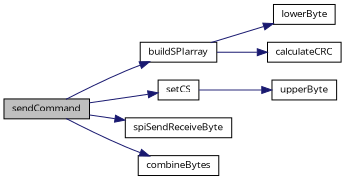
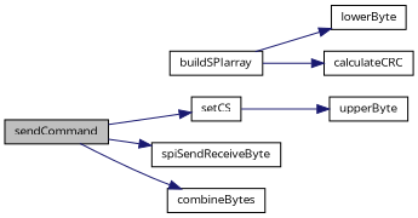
  digraph {
    fontname="Open Sans"
    rankdir=LR
    node [color=black fillcolor=white fontname="Open Sans" fontsize=10 shape=record style=filled]
    edge [color=midnightblue fontname="Open Sans" fontsize=10 labelfontname=Helvetica labelfontsize=10 style=solid]
    n1 [fillcolor=grey75 fontcolor=black height=0.2 label=sendCommand width=0.4]
    n2 [height=0.2 label=buildSPIarray width=0.4]
    n3 [height=0.2 label=setCS width=0.4]
    n4 [height=0.2 label=spiSendReceiveByte width=0.4]
    n5 [height=0.2 label=combineBytes width=0.4]
    n6 [height=0.2 label=lowerByte width=0.4]
    n7 [height=0.2 label=calculateCRC width=0.4]
    n8 [height=0.2 label=upperByte width=0.4]
-   n1 -> n2
    n1 -> n3
    n1 -> n4
    n1 -> n5
    n2 -> n6
    n2 -> n7
    n3 -> n8
  }
